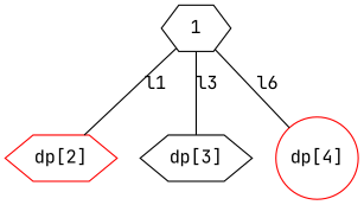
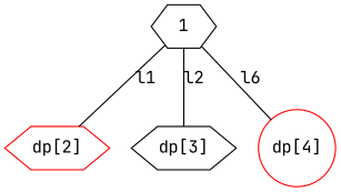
  graph {
    fixedsize=true
    fontname="JetBrains Mono"
    node [fontname="JetBrains Mono" shape=hexagon]
    edge [fontname="JetBrains Mono"]
    1 [width=0.75]
    n2 [color=red label="dp[2]" width=0.75]
    n3 [label="dp[3]" width=0.75]
    n4 [color=red label="dp[4]" shape=circle width=0.75]
    1 -- n2 [label=l1]
-   1 -- n3 [label=l3]
+   1 -- n3 [label=l2]
    1 -- n4 [label=l6]
  }
